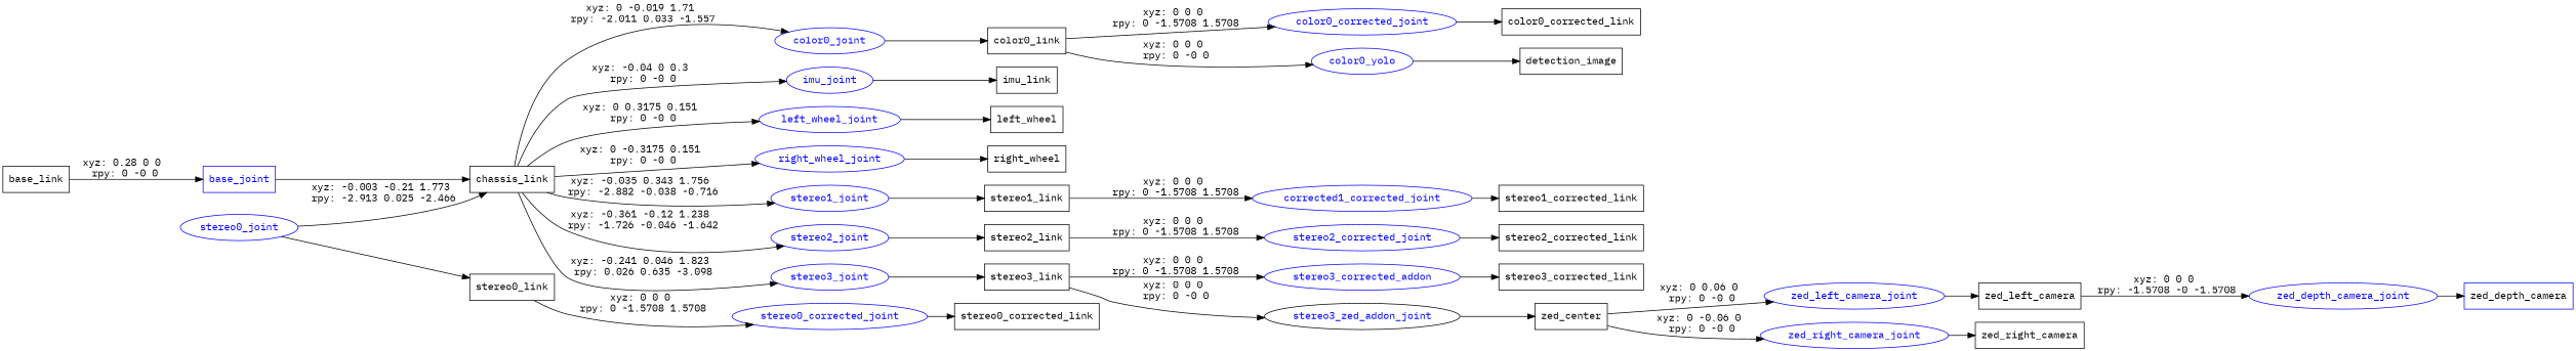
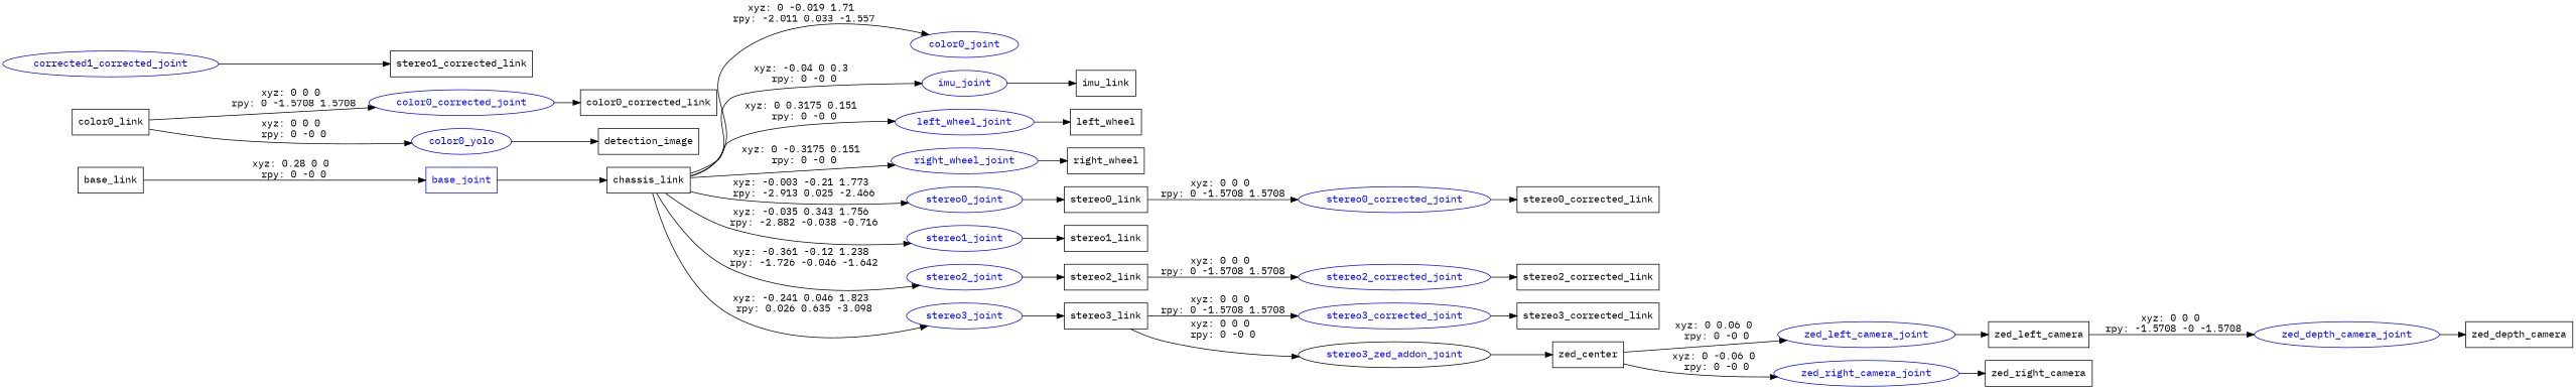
  digraph {
    fontname="IBM Plex Mono"
    rankdir=LR
    node [fontname="IBM Plex Mono" shape=box]
    edge [fontname="IBM Plex Mono"]
    n1 [label=base_link]
    base_joint [color=blue fontcolor=blue]
    n3 [label=chassis_link]
    color0_joint [color=blue fontcolor=blue shape=ellipse]
    imu_joint [color=blue fontcolor=blue shape=ellipse]
    left_wheel_joint [color=blue fontcolor=blue shape=ellipse]
    right_wheel_joint [color=blue fontcolor=blue shape=ellipse]
    stereo0_joint [color=blue fontcolor=blue shape=ellipse]
    stereo1_joint [color=blue fontcolor=blue shape=ellipse]
    stereo2_joint [color=blue fontcolor=blue shape=ellipse]
    stereo3_joint [color=blue fontcolor=blue shape=ellipse]
    n12 [label=color0_link]
    n13 [label=imu_link]
    n14 [label=left_wheel]
    n15 [label=right_wheel]
    n16 [label=stereo0_link]
    n17 [label=stereo1_link]
    n18 [label=stereo2_link]
    n19 [label=stereo3_link]
    color0_corrected_joint [color=blue fontcolor=blue shape=ellipse]
    color0_yolo [color=blue fontcolor=blue shape=ellipse]
    n22 [label=color0_corrected_link]
    n23 [label=detection_image]
    stereo0_corrected_joint [color=blue fontcolor=blue shape=ellipse]
    n25 [label=stereo0_corrected_link]
    n26 [color=blue fontcolor=blue label=corrected1_corrected_joint shape=ellipse]
    n27 [label=stereo1_corrected_link]
    stereo2_corrected_joint [color=blue fontcolor=blue shape=ellipse]
    n29 [label=stereo2_corrected_link]
-   stereo3_corrected_joint [color=blue fontcolor=blue shape=ellipse label=stereo3_corrected_addon]
+   stereo3_corrected_joint [color=blue fontcolor=blue shape=ellipse]
    stereo3_zed_addon_joint [color=black fontcolor=blue shape=ellipse]
    n32 [label=stereo3_corrected_link]
    n33 [label=zed_center]
    zed_left_camera_joint [color=blue fontcolor=blue shape=ellipse]
    zed_right_camera_joint [color=blue fontcolor=blue shape=ellipse]
    n36 [label=zed_left_camera]
    n37 [label=zed_right_camera]
    zed_depth_camera_joint [color=blue fontcolor=blue shape=ellipse]
-   n39 [label=zed_depth_camera color=blue]
+   n39 [label=zed_depth_camera]
    n1 -> base_joint [label="xyz: 0.28 0 0 \nrpy: 0 -0 0"]
    base_joint -> n3
    n3 -> color0_joint [label="xyz: 0 -0.019 1.71 \nrpy: -2.011 0.033 -1.557"]
    n3 -> imu_joint [label="xyz: -0.04 0 0.3 \nrpy: 0 -0 0"]
    n3 -> left_wheel_joint [label="xyz: 0 0.3175 0.151 \nrpy: 0 -0 0"]
    n3 -> right_wheel_joint [label="xyz: 0 -0.3175 0.151 \nrpy: 0 -0 0"]
-   stereo0_joint -> n3 [label="xyz: -0.003 -0.21 1.773 \nrpy: -2.913 0.025 -2.466"]
+   n3 -> stereo0_joint [label="xyz: -0.003 -0.21 1.773 \nrpy: -2.913 0.025 -2.466"]
    n3 -> stereo1_joint [label="xyz: -0.035 0.343 1.756 \nrpy: -2.882 -0.038 -0.716"]
    n3 -> stereo2_joint [label="xyz: -0.361 -0.12 1.238 \nrpy: -1.726 -0.046 -1.642"]
    n3 -> stereo3_joint [label="xyz: -0.241 0.046 1.823 \nrpy: 0.026 0.635 -3.098"]
-   color0_joint -> n12
    imu_joint -> n13
    left_wheel_joint -> n14
    right_wheel_joint -> n15
    stereo0_joint -> n16
    stereo1_joint -> n17
    stereo2_joint -> n18
    stereo3_joint -> n19
    n12 -> color0_corrected_joint [label="xyz: 0 0 0 \nrpy: 0 -1.5708 1.5708"]
    n12 -> color0_yolo [label="xyz: 0 0 0 \nrpy: 0 -0 0"]
    n16 -> stereo0_corrected_joint [label="xyz: 0 0 0 \nrpy: 0 -1.5708 1.5708"]
-   n17 -> n26 [label="xyz: 0 0 0 \nrpy: 0 -1.5708 1.5708"]
    n18 -> stereo2_corrected_joint [label="xyz: 0 0 0 \nrpy: 0 -1.5708 1.5708"]
    n19 -> stereo3_corrected_joint [label="xyz: 0 0 0 \nrpy: 0 -1.5708 1.5708"]
    n19 -> stereo3_zed_addon_joint [label="xyz: 0 0 0 \nrpy: 0 -0 0"]
    color0_corrected_joint -> n22
    color0_yolo -> n23
    stereo0_corrected_joint -> n25
    n26 -> n27
    stereo2_corrected_joint -> n29
    stereo3_corrected_joint -> n32
    stereo3_zed_addon_joint -> n33
    n33 -> zed_left_camera_joint [label="xyz: 0 0.06 0 \nrpy: 0 -0 0"]
    n33 -> zed_right_camera_joint [label="xyz: 0 -0.06 0 \nrpy: 0 -0 0"]
    zed_left_camera_joint -> n36
    zed_right_camera_joint -> n37
    n36 -> zed_depth_camera_joint [label="xyz: 0 0 0 \nrpy: -1.5708 -0 -1.5708"]
    zed_depth_camera_joint -> n39
  }
